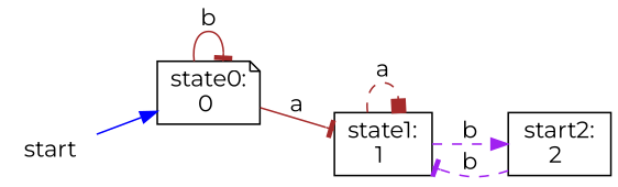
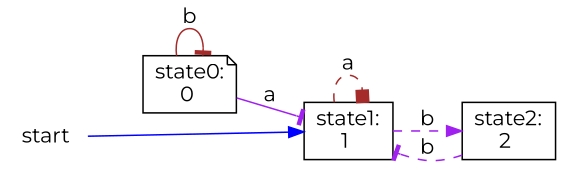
  digraph {
    fontname=Montserrat
    rankdir=LR
    node [fontname=Montserrat shape=box]
    edge [arrowhead=tee color=brown fontname=Montserrat style=solid]
    start [shape=none]
    n2 [label="state0:\n0 " shape=note]
    n3 [label="state1:\n1 "]
-   n4 [label="start2:\n2 "]
-   start -> n2 [arrowhead=normal color=blue]
+   n4 [label="state2:\n2 "]
+   start -> n3 [arrowhead=normal color=blue]
    n2 -> n2 [label=b]
-   n2 -> n3 [label=a]
+   n2 -> n3 [color=purple label=a]
    n3 -> n3 [arrowhead=box label=a style=dashed]
    n3 -> n4 [arrowhead=normal color=purple label=b style=dashed]
    n4 -> n3 [color=purple label=b style=dashed]
  }
